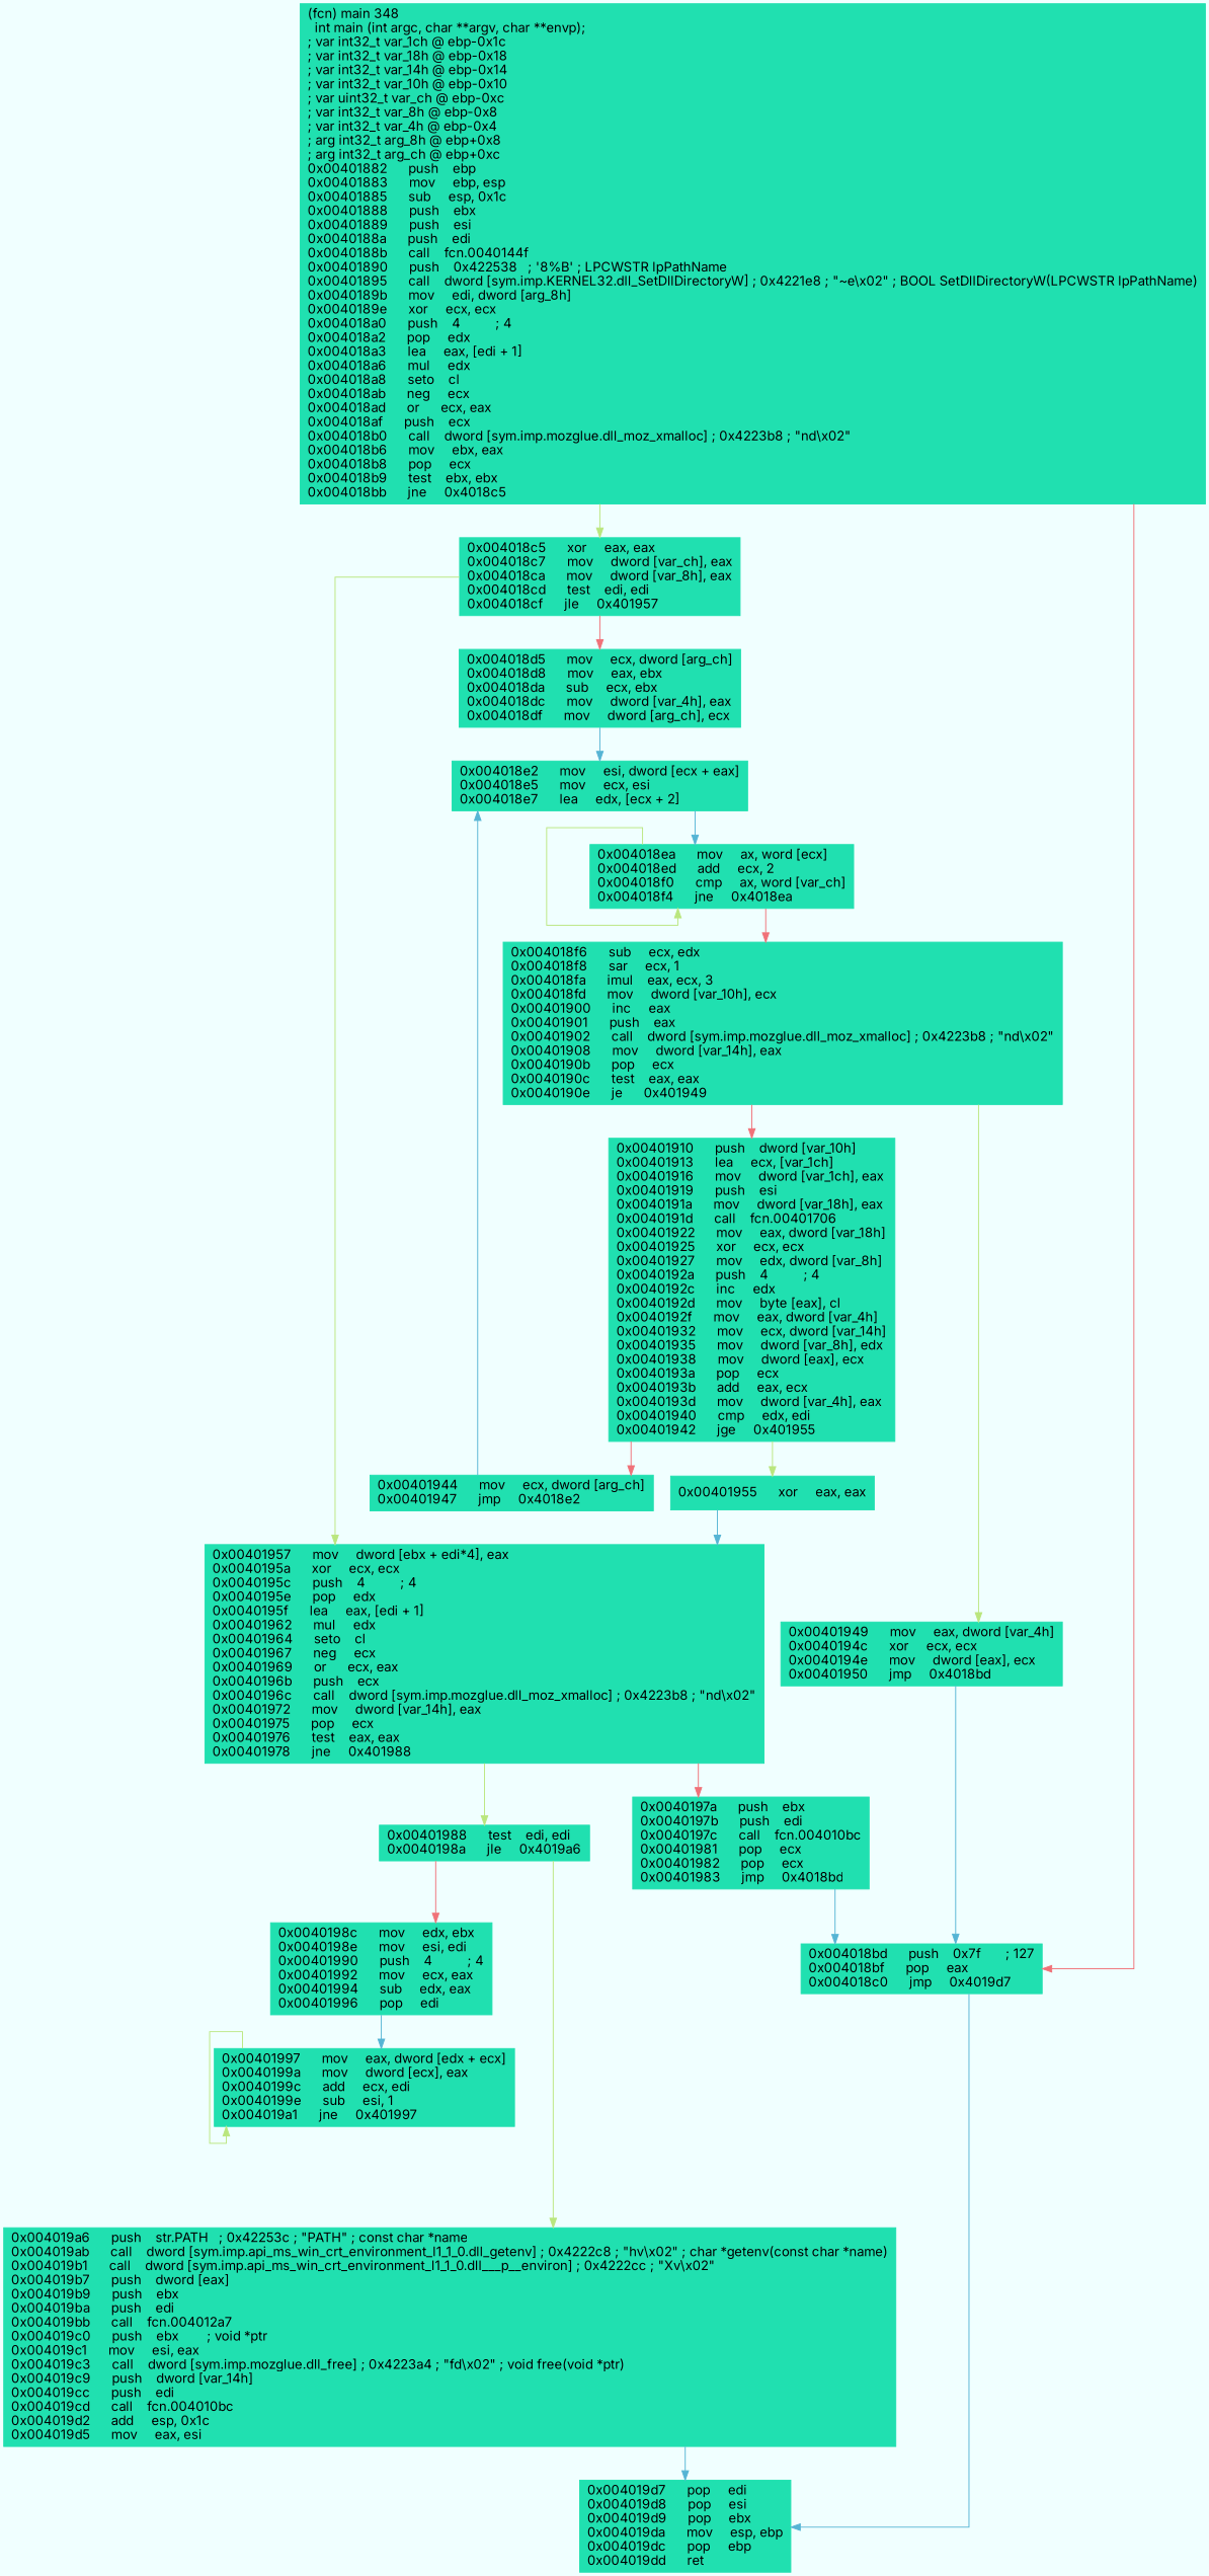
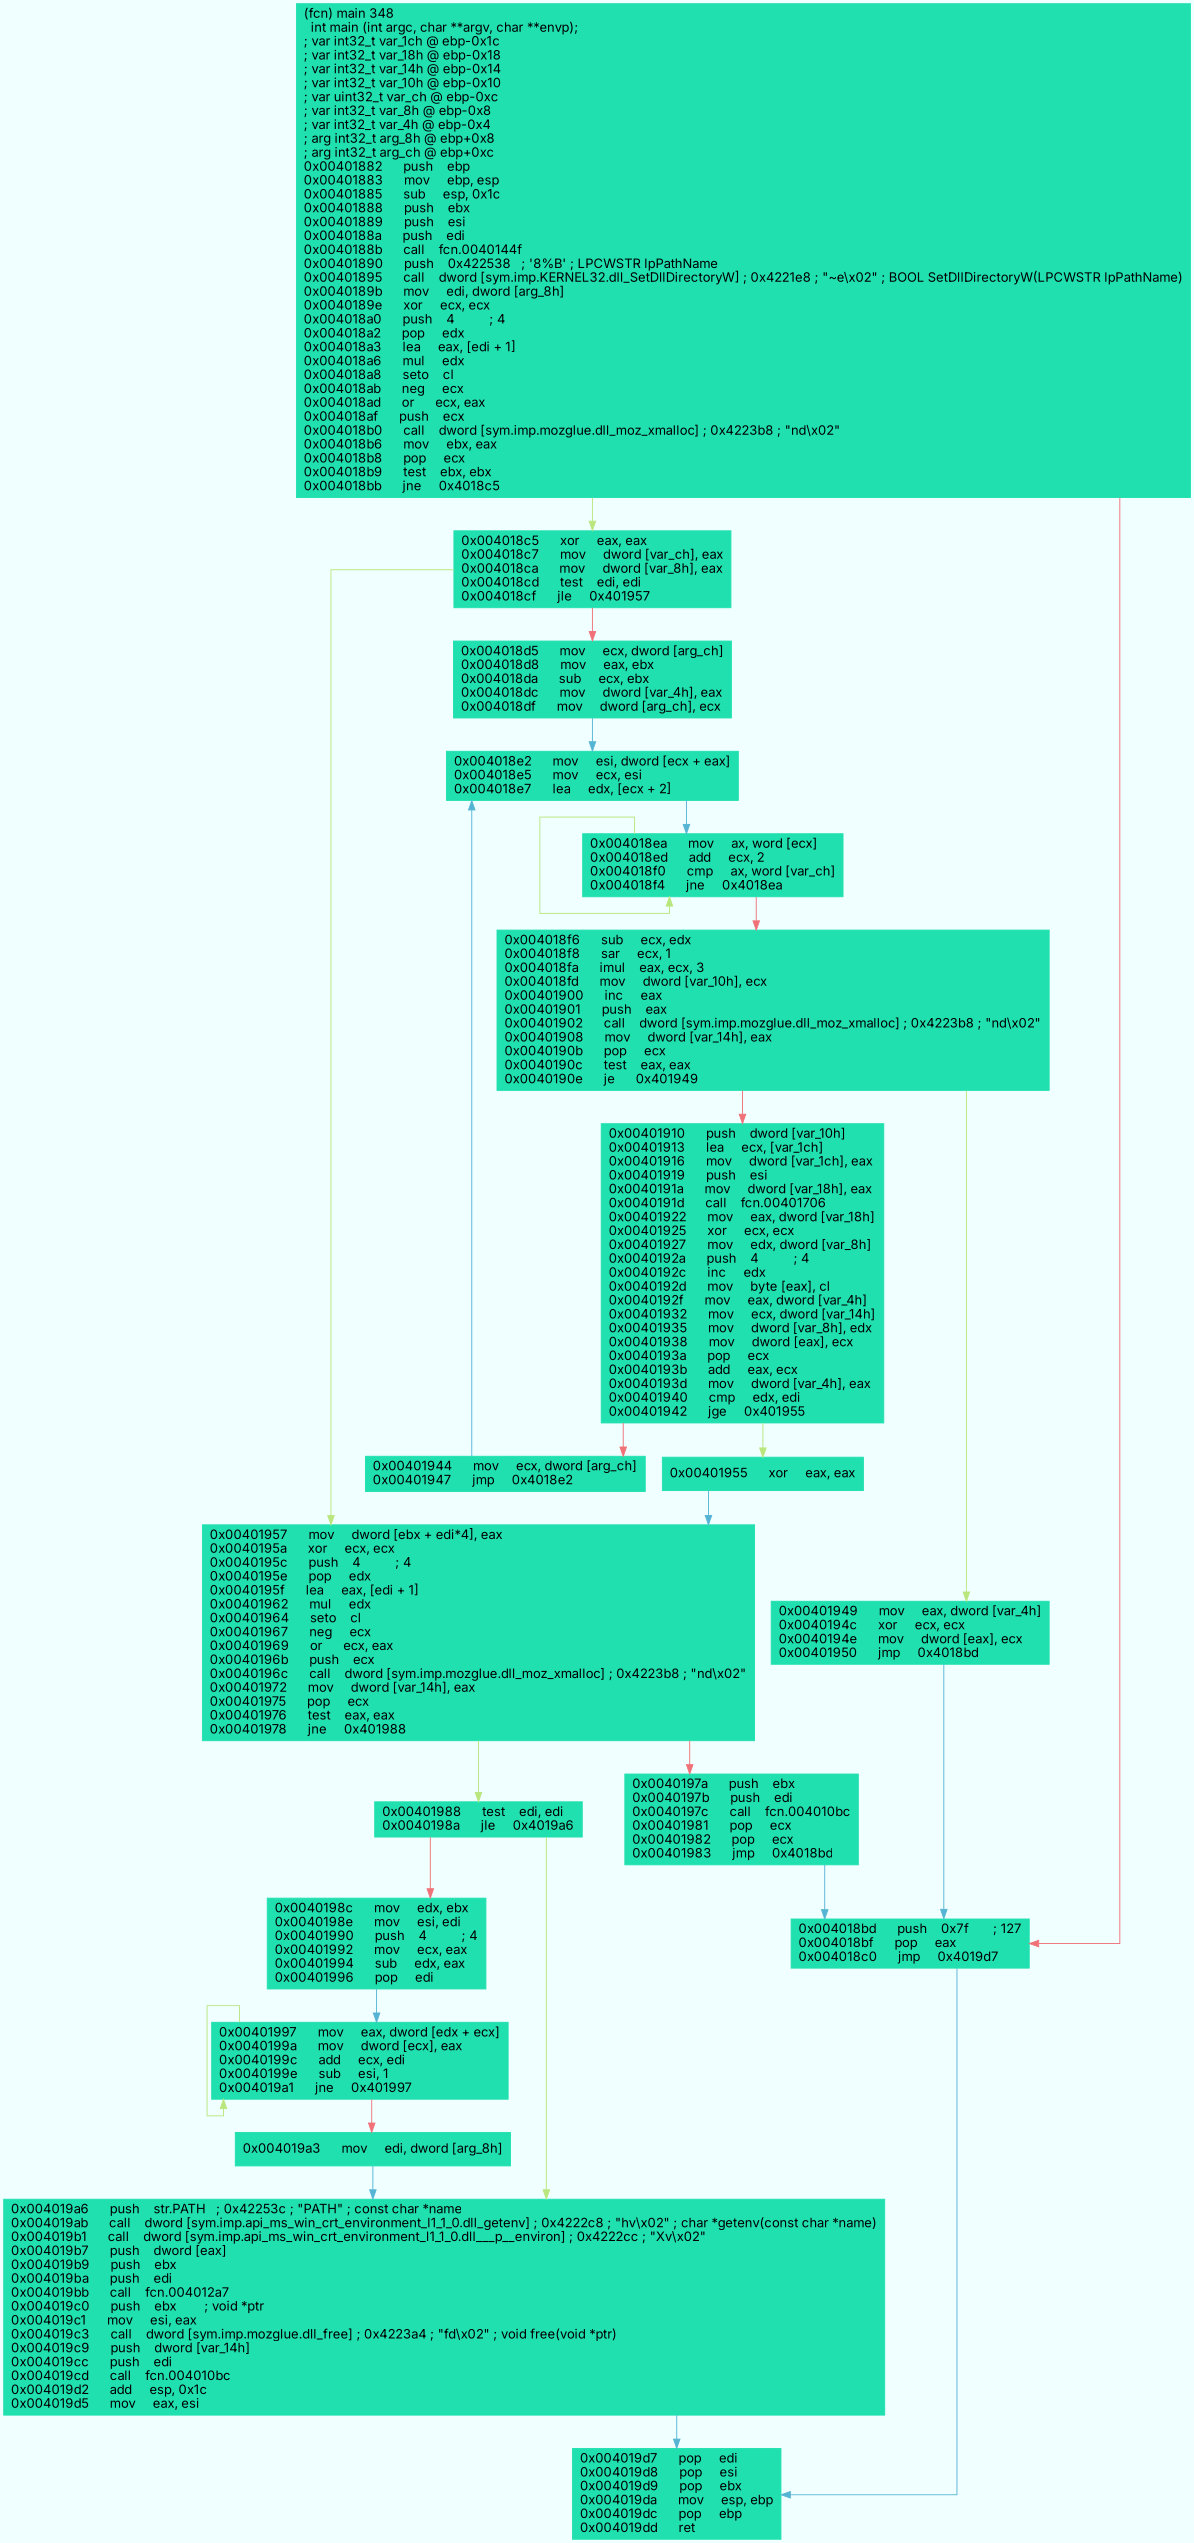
  digraph {
    bgcolor=azure
    fontname=Inter
    fontsize=8
    splines=ortho
    node [color="#20e0b0" fillcolor="#20e0b0" fontname=Inter shape=box style=filled]
    edge [arrowhead=normal color="#55b4d4" fontname=Inter]
    n1 [label="(fcn) main 348\l  int main (int argc, char **argv, char **envp);\l; var int32_t var_1ch @ ebp-0x1c\l; var int32_t var_18h @ ebp-0x18\l; var int32_t var_14h @ ebp-0x14\l; var int32_t var_10h @ ebp-0x10\l; var uint32_t var_ch @ ebp-0xc\l; var int32_t var_8h @ ebp-0x8\l; var int32_t var_4h @ ebp-0x4\l; arg int32_t arg_8h @ ebp+0x8\l; arg int32_t arg_ch @ ebp+0xc\l0x00401882      push    ebp\l0x00401883      mov     ebp, esp\l0x00401885      sub     esp, 0x1c\l0x00401888      push    ebx\l0x00401889      push    esi\l0x0040188a      push    edi\l0x0040188b      call    fcn.0040144f\l0x00401890      push    0x422538   ; '8%B' ; LPCWSTR lpPathName\l0x00401895      call    dword [sym.imp.KERNEL32.dll_SetDllDirectoryW] ; 0x4221e8 ; \"~e\\x02\" ; BOOL SetDllDirectoryW(LPCWSTR lpPathName)\l0x0040189b      mov     edi, dword [arg_8h]\l0x0040189e      xor     ecx, ecx\l0x004018a0      push    4          ; 4\l0x004018a2      pop     edx\l0x004018a3      lea     eax, [edi + 1]\l0x004018a6      mul     edx\l0x004018a8      seto    cl\l0x004018ab      neg     ecx\l0x004018ad      or      ecx, eax\l0x004018af      push    ecx\l0x004018b0      call    dword [sym.imp.mozglue.dll_moz_xmalloc] ; 0x4223b8 ; \"nd\\x02\"\l0x004018b6      mov     ebx, eax\l0x004018b8      pop     ecx\l0x004018b9      test    ebx, ebx\l0x004018bb      jne     0x4018c5\l"]
    n2 [label="0x004018bd      push    0x7f       ; 127\l0x004018bf      pop     eax\l0x004018c0      jmp     0x4019d7\l"]
    n3 [label="0x004018c5      xor     eax, eax\l0x004018c7      mov     dword [var_ch], eax\l0x004018ca      mov     dword [var_8h], eax\l0x004018cd      test    edi, edi\l0x004018cf      jle     0x401957\l"]
    n4 [label="0x004019d7      pop     edi\l0x004019d8      pop     esi\l0x004019d9      pop     ebx\l0x004019da      mov     esp, ebp\l0x004019dc      pop     ebp\l0x004019dd      ret\l"]
    n5 [label="0x004018d5      mov     ecx, dword [arg_ch]\l0x004018d8      mov     eax, ebx\l0x004018da      sub     ecx, ebx\l0x004018dc      mov     dword [var_4h], eax\l0x004018df      mov     dword [arg_ch], ecx\l"]
    n6 [label="0x00401957      mov     dword [ebx + edi*4], eax\l0x0040195a      xor     ecx, ecx\l0x0040195c      push    4          ; 4\l0x0040195e      pop     edx\l0x0040195f      lea     eax, [edi + 1]\l0x00401962      mul     edx\l0x00401964      seto    cl\l0x00401967      neg     ecx\l0x00401969      or      ecx, eax\l0x0040196b      push    ecx\l0x0040196c      call    dword [sym.imp.mozglue.dll_moz_xmalloc] ; 0x4223b8 ; \"nd\\x02\"\l0x00401972      mov     dword [var_14h], eax\l0x00401975      pop     ecx\l0x00401976      test    eax, eax\l0x00401978      jne     0x401988\l"]
    n7 [label="0x004018e2      mov     esi, dword [ecx + eax]\l0x004018e5      mov     ecx, esi\l0x004018e7      lea     edx, [ecx + 2]\l"]
    n8 [label="0x004018ea      mov     ax, word [ecx]\l0x004018ed      add     ecx, 2\l0x004018f0      cmp     ax, word [var_ch]\l0x004018f4      jne     0x4018ea\l"]
    n9 [label="0x004018f6      sub     ecx, edx\l0x004018f8      sar     ecx, 1\l0x004018fa      imul    eax, ecx, 3\l0x004018fd      mov     dword [var_10h], ecx\l0x00401900      inc     eax\l0x00401901      push    eax\l0x00401902      call    dword [sym.imp.mozglue.dll_moz_xmalloc] ; 0x4223b8 ; \"nd\\x02\"\l0x00401908      mov     dword [var_14h], eax\l0x0040190b      pop     ecx\l0x0040190c      test    eax, eax\l0x0040190e      je      0x401949\l"]
    n10 [label="0x00401910      push    dword [var_10h]\l0x00401913      lea     ecx, [var_1ch]\l0x00401916      mov     dword [var_1ch], eax\l0x00401919      push    esi\l0x0040191a      mov     dword [var_18h], eax\l0x0040191d      call    fcn.00401706\l0x00401922      mov     eax, dword [var_18h]\l0x00401925      xor     ecx, ecx\l0x00401927      mov     edx, dword [var_8h]\l0x0040192a      push    4          ; 4\l0x0040192c      inc     edx\l0x0040192d      mov     byte [eax], cl\l0x0040192f      mov     eax, dword [var_4h]\l0x00401932      mov     ecx, dword [var_14h]\l0x00401935      mov     dword [var_8h], edx\l0x00401938      mov     dword [eax], ecx\l0x0040193a      pop     ecx\l0x0040193b      add     eax, ecx\l0x0040193d      mov     dword [var_4h], eax\l0x00401940      cmp     edx, edi\l0x00401942      jge     0x401955\l"]
    n11 [label="0x00401949      mov     eax, dword [var_4h]\l0x0040194c      xor     ecx, ecx\l0x0040194e      mov     dword [eax], ecx\l0x00401950      jmp     0x4018bd\l"]
    n12 [label="0x00401944      mov     ecx, dword [arg_ch]\l0x00401947      jmp     0x4018e2\l"]
    n13 [label="0x00401955      xor     eax, eax\l"]
    n14 [label="0x0040197a      push    ebx\l0x0040197b      push    edi\l0x0040197c      call    fcn.004010bc\l0x00401981      pop     ecx\l0x00401982      pop     ecx\l0x00401983      jmp     0x4018bd\l"]
    n15 [label="0x00401988      test    edi, edi\l0x0040198a      jle     0x4019a6\l"]
    n16 [label="0x0040198c      mov     edx, ebx\l0x0040198e      mov     esi, edi\l0x00401990      push    4          ; 4\l0x00401992      mov     ecx, eax\l0x00401994      sub     edx, eax\l0x00401996      pop     edi\l"]
    n17 [label="0x004019a6      push    str.PATH   ; 0x42253c ; \"PATH\" ; const char *name\l0x004019ab      call    dword [sym.imp.api_ms_win_crt_environment_l1_1_0.dll_getenv] ; 0x4222c8 ; \"hv\\x02\" ; char *getenv(const char *name)\l0x004019b1      call    dword [sym.imp.api_ms_win_crt_environment_l1_1_0.dll___p__environ] ; 0x4222cc ; \"Xv\\x02\"\l0x004019b7      push    dword [eax]\l0x004019b9      push    ebx\l0x004019ba      push    edi\l0x004019bb      call    fcn.004012a7\l0x004019c0      push    ebx        ; void *ptr\l0x004019c1      mov     esi, eax\l0x004019c3      call    dword [sym.imp.mozglue.dll_free] ; 0x4223a4 ; \"fd\\x02\" ; void free(void *ptr)\l0x004019c9      push    dword [var_14h]\l0x004019cc      push    edi\l0x004019cd      call    fcn.004010bc\l0x004019d2      add     esp, 0x1c\l0x004019d5      mov     eax, esi\l"]
    n18 [label="0x00401997      mov     eax, dword [edx + ecx]\l0x0040199a      mov     dword [ecx], eax\l0x0040199c      add     ecx, edi\l0x0040199e      sub     esi, 1\l0x004019a1      jne     0x401997\l"]
+   n19 [label="0x004019a3      mov     edi, dword [arg_8h]\l"]
    n1 -> n2 [color="#f07178"]
    n1 -> n3 [color="#bae67e"]
    n2 -> n4
    n3 -> n5 [color="#f07178"]
    n3 -> n6 [color="#bae67e"]
    n5 -> n7
    n6 -> n14 [color="#f07178"]
    n6 -> n15 [color="#bae67e"]
    n7 -> n8
    n8 -> n8 [color="#bae67e"]
    n8 -> n9 [color="#f07178"]
    n9 -> n10 [color="#f07178"]
    n9 -> n11 [color="#bae67e"]
    n10 -> n12 [color="#f07178"]
    n10 -> n13 [color="#bae67e"]
    n11 -> n2
    n12 -> n7
    n13 -> n6
    n14 -> n2
    n15 -> n16 [color="#f07178"]
    n15 -> n17 [color="#bae67e"]
    n16 -> n18
    n17 -> n4
    n18 -> n18 [color="#bae67e"]
+   n18 -> n19 [color="#f07178"]
+   n19 -> n17
  }
